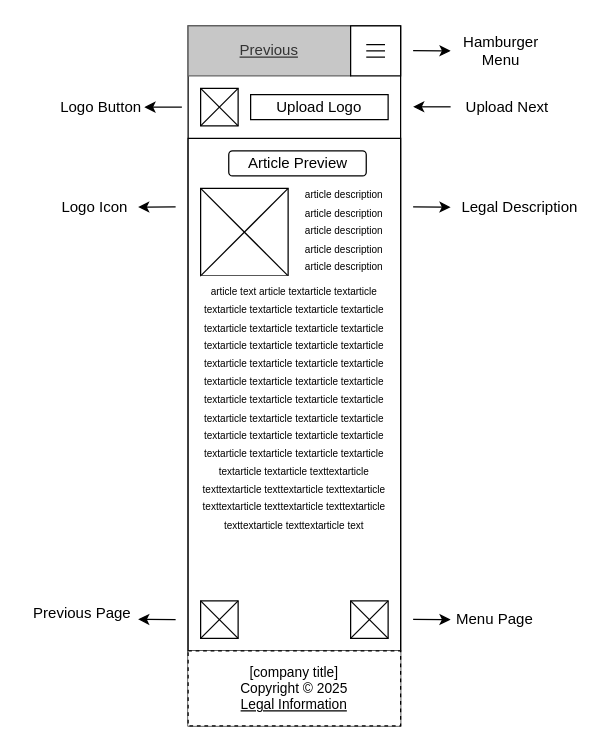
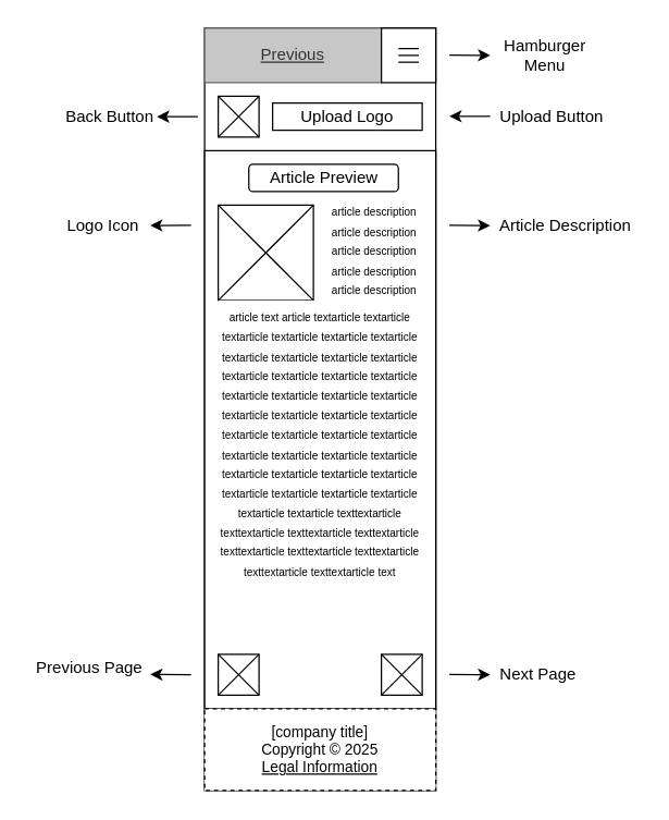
  <mxCell id="0" />
  <mxCell id="1" parent="0" />
  <mxCell id="2" value="" style="rounded=0;whiteSpace=wrap;html=1;" parent="1" vertex="1"><mxGeometry x="150" y="20" width="170" height="560" as="geometry" /></mxCell>
  <mxCell id="3" value="Upload Logo" style="rounded=0;whiteSpace=wrap;html=1;" parent="1" vertex="1"><mxGeometry x="200" y="75" width="110" height="20" as="geometry" /></mxCell>
  <mxCell id="4" value="" style="rounded=0;whiteSpace=wrap;html=1;" parent="1" vertex="1"><mxGeometry x="150" y="110" width="170" height="410" as="geometry" /></mxCell>
  <mxCell id="5" value="" style="rounded=0;whiteSpace=wrap;html=1;" parent="1" vertex="1"><mxGeometry x="160" y="150" width="70" height="70" as="geometry" /></mxCell>
  <mxCell id="6" value="" style="endArrow=classic;html=1;rounded=0;" parent="1" edge="1"><mxGeometry width="50" height="50" relative="1" as="geometry"><mxPoint x="140" y="164.76" as="sourcePoint" /><mxPoint x="110" y="165" as="targetPoint" /></mxGeometry></mxCell>
  <mxCell id="7" value="Logo Icon" style="text;html=1;align=center;verticalAlign=middle;resizable=0;points=[];autosize=1;strokeColor=none;fillColor=none;" parent="1" vertex="1"><mxGeometry x="40" y="155" width="70" height="20" as="geometry" /></mxCell>
  <mxCell id="8" value="" style="endArrow=classic;html=1;rounded=0;" parent="1" edge="1"><mxGeometry width="50" height="50" relative="1" as="geometry"><mxPoint x="330" y="39.8" as="sourcePoint" /><mxPoint x="360" y="40" as="targetPoint" /></mxGeometry></mxCell>
  <mxCell id="9" value="Hamburger&lt;br&gt;Menu" style="text;html=1;align=center;verticalAlign=middle;resizable=0;points=[];autosize=1;strokeColor=none;fillColor=none;" parent="1" vertex="1"><mxGeometry x="360" y="25" width="80" height="30" as="geometry" /></mxCell>
  <mxCell id="10" value="" style="endArrow=classic;html=1;rounded=0;" parent="1" edge="1"><mxGeometry width="50" height="50" relative="1" as="geometry"><mxPoint x="330" y="164.8" as="sourcePoint" /><mxPoint x="360" y="165.04" as="targetPoint" /></mxGeometry></mxCell>
- <mxCell id="11" value="Legal Description" style="text;html=1;align=center;verticalAlign=middle;resizable=0;points=[];autosize=1;strokeColor=none;fillColor=none;" parent="1" vertex="1"><mxGeometry x="360" y="155" width="110" height="20" as="geometry" /></mxCell>
+ <mxCell id="11" value="Article Description" style="text;html=1;align=center;verticalAlign=middle;resizable=0;points=[];autosize=1;strokeColor=none;fillColor=none;" parent="1" vertex="1"><mxGeometry x="360" y="155" width="110" height="20" as="geometry" /></mxCell>
  <mxCell id="12" value="" style="endArrow=none;html=1;rounded=0;exitX=0;exitY=0;exitDx=0;exitDy=0;entryX=1;entryY=1;entryDx=0;entryDy=0;" parent="1" target="5" edge="1"><mxGeometry width="50" height="50" relative="1" as="geometry"><mxPoint x="160" y="150" as="sourcePoint" /><mxPoint x="210" y="200" as="targetPoint" /></mxGeometry></mxCell>
  <mxCell id="13" value="" style="endArrow=none;html=1;rounded=0;exitX=0;exitY=1;exitDx=0;exitDy=0;entryX=1;entryY=0;entryDx=0;entryDy=0;" parent="1" source="5" target="5" edge="1"><mxGeometry width="50" height="50" relative="1" as="geometry"><mxPoint x="170" y="160" as="sourcePoint" /><mxPoint x="220" y="210" as="targetPoint" /></mxGeometry></mxCell>
  <mxCell id="14" value="&lt;font style=&quot;font-size: 8px&quot;&gt;article description article description article description article description article description article description&amp;nbsp;&lt;/font&gt;" style="rounded=0;whiteSpace=wrap;html=1;strokeColor=none;" parent="1" vertex="1"><mxGeometry x="240" y="160" width="70" height="60" as="geometry" /></mxCell>
  <mxCell id="15" value="&lt;font style=&quot;font-size: 8px&quot;&gt;article text&amp;nbsp;&lt;/font&gt;&lt;span style=&quot;font-size: 8px&quot;&gt;article text&lt;/span&gt;&lt;span style=&quot;font-size: 8px&quot;&gt;article text&lt;/span&gt;&lt;span style=&quot;font-size: 8px&quot;&gt;article text&lt;/span&gt;&lt;span style=&quot;font-size: 8px&quot;&gt;article text&lt;/span&gt;&lt;span style=&quot;font-size: 8px&quot;&gt;article text&lt;/span&gt;&lt;span style=&quot;font-size: 8px&quot;&gt;article text&lt;/span&gt;&lt;span style=&quot;font-size: 8px&quot;&gt;article text&lt;/span&gt;&lt;span style=&quot;font-size: 8px&quot;&gt;article text&lt;/span&gt;&lt;span style=&quot;font-size: 8px&quot;&gt;article text&lt;/span&gt;&lt;span style=&quot;font-size: 8px&quot;&gt;article text&lt;/span&gt;&lt;span style=&quot;font-size: 8px&quot;&gt;article text&lt;/span&gt;&lt;span style=&quot;font-size: 8px&quot;&gt;article text&lt;/span&gt;&lt;span style=&quot;font-size: 8px&quot;&gt;article text&lt;/span&gt;&lt;span style=&quot;font-size: 8px&quot;&gt;article text&lt;/span&gt;&lt;span style=&quot;font-size: 8px&quot;&gt;article text&lt;/span&gt;&lt;span style=&quot;font-size: 8px&quot;&gt;article text&lt;/span&gt;&lt;span style=&quot;font-size: 8px&quot;&gt;article text&lt;/span&gt;&lt;span style=&quot;font-size: 8px&quot;&gt;article text&lt;/span&gt;&lt;span style=&quot;font-size: 8px&quot;&gt;article text&lt;/span&gt;&lt;span style=&quot;font-size: 8px&quot;&gt;article text&lt;/span&gt;&lt;span style=&quot;font-size: 8px&quot;&gt;article text&lt;/span&gt;&lt;span style=&quot;font-size: 8px&quot;&gt;article text&lt;/span&gt;&lt;span style=&quot;font-size: 8px&quot;&gt;article text&lt;/span&gt;&lt;span style=&quot;font-size: 8px&quot;&gt;article text&lt;/span&gt;&lt;span style=&quot;font-size: 8px&quot;&gt;article text&lt;/span&gt;&lt;span style=&quot;font-size: 8px&quot;&gt;article text&lt;/span&gt;&lt;span style=&quot;font-size: 8px&quot;&gt;article text&lt;/span&gt;&lt;span style=&quot;font-size: 8px&quot;&gt;article text&lt;/span&gt;&lt;span style=&quot;font-size: 8px&quot;&gt;article text&lt;/span&gt;&lt;span style=&quot;font-size: 8px&quot;&gt;article text&lt;/span&gt;&lt;span style=&quot;font-size: 8px&quot;&gt;article text&lt;/span&gt;&lt;span style=&quot;font-size: 8px&quot;&gt;article text&lt;/span&gt;&lt;span style=&quot;font-size: 8px&quot;&gt;article text&lt;/span&gt;&lt;span style=&quot;font-size: 8px&quot;&gt;article text&lt;/span&gt;&lt;span style=&quot;font-size: 8px&quot;&gt;article text&lt;/span&gt;&lt;span style=&quot;font-size: 8px&quot;&gt;article text&lt;/span&gt;&lt;span style=&quot;font-size: 8px&quot;&gt;article text&lt;/span&gt;&lt;span style=&quot;font-size: 8px&quot;&gt;article text&lt;/span&gt;&lt;span style=&quot;font-size: 8px&quot;&gt;article text&lt;/span&gt;&lt;span style=&quot;font-size: 8px&quot;&gt;article text&lt;/span&gt;&lt;span style=&quot;font-size: 8px&quot;&gt;article text&lt;/span&gt;&lt;span style=&quot;font-size: 8px&quot;&gt;text&lt;/span&gt;&lt;span style=&quot;font-size: 8px&quot;&gt;article text&lt;/span&gt;&lt;span style=&quot;font-size: 8px&quot;&gt;text&lt;/span&gt;&lt;span style=&quot;font-size: 8px&quot;&gt;article text&lt;/span&gt;&lt;span style=&quot;font-size: 8px&quot;&gt;text&lt;/span&gt;&lt;span style=&quot;font-size: 8px&quot;&gt;article text&lt;/span&gt;&lt;span style=&quot;font-size: 8px&quot;&gt;text&lt;/span&gt;&lt;span style=&quot;font-size: 8px&quot;&gt;article text&lt;/span&gt;&lt;span style=&quot;font-size: 8px&quot;&gt;text&lt;/span&gt;&lt;span style=&quot;font-size: 8px&quot;&gt;article text&lt;/span&gt;&lt;span style=&quot;font-size: 8px&quot;&gt;text&lt;/span&gt;&lt;span style=&quot;font-size: 8px&quot;&gt;article text&lt;/span&gt;&lt;span style=&quot;font-size: 8px&quot;&gt;text&lt;/span&gt;&lt;span style=&quot;font-size: 8px&quot;&gt;article text&lt;/span&gt;&lt;span style=&quot;font-size: 8px&quot;&gt;text&lt;/span&gt;&lt;span style=&quot;font-size: 8px&quot;&gt;article text&lt;/span&gt;&lt;span style=&quot;font-size: 8px&quot;&gt;text&lt;/span&gt;&lt;span style=&quot;font-size: 8px&quot;&gt;article text&lt;/span&gt;" style="rounded=0;whiteSpace=wrap;html=1;strokeColor=none;" parent="1" vertex="1"><mxGeometry x="160" y="220" width="150" height="210" as="geometry" /></mxCell>
  <mxCell id="16" value="" style="endArrow=classic;html=1;rounded=0;" parent="1" edge="1"><mxGeometry width="50" height="50" relative="1" as="geometry"><mxPoint x="145" y="85" as="sourcePoint" /><mxPoint x="115" y="85" as="targetPoint" /></mxGeometry></mxCell>
- <mxCell id="17" value="Logo Button" style="text;html=1;align=center;verticalAlign=middle;resizable=0;points=[];autosize=1;strokeColor=none;fillColor=none;" parent="1" vertex="1"><mxGeometry x="40" y="75" width="80" height="20" as="geometry" /></mxCell>
+ <mxCell id="17" value="Back Button" style="text;html=1;align=center;verticalAlign=middle;resizable=0;points=[];autosize=1;strokeColor=none;fillColor=none;" parent="1" vertex="1"><mxGeometry x="40" y="75" width="80" height="20" as="geometry" /></mxCell>
  <mxCell id="18" value="" style="rounded=0;whiteSpace=wrap;html=1;" parent="1" vertex="1"><mxGeometry x="280" y="480" width="30" height="30" as="geometry" /></mxCell>
  <mxCell id="19" value="" style="endArrow=none;html=1;rounded=0;exitX=0;exitY=0;exitDx=0;exitDy=0;entryX=1;entryY=1;entryDx=0;entryDy=0;" parent="1" source="18" target="18" edge="1"><mxGeometry width="50" height="50" relative="1" as="geometry"><mxPoint x="400" y="730" as="sourcePoint" /><mxPoint x="450" y="680" as="targetPoint" /></mxGeometry></mxCell>
  <mxCell id="20" value="" style="endArrow=none;html=1;rounded=0;exitX=0;exitY=1;exitDx=0;exitDy=0;entryX=1;entryY=0;entryDx=0;entryDy=0;" parent="1" source="18" target="18" edge="1"><mxGeometry width="50" height="50" relative="1" as="geometry"><mxPoint x="290" y="480" as="sourcePoint" /><mxPoint x="330" y="520" as="targetPoint" /></mxGeometry></mxCell>
  <mxCell id="21" value="" style="endArrow=classic;html=1;rounded=0;" parent="1" edge="1"><mxGeometry width="50" height="50" relative="1" as="geometry"><mxPoint x="330" y="494.76" as="sourcePoint" /><mxPoint x="360" y="495" as="targetPoint" /></mxGeometry></mxCell>
- <mxCell id="22" value="Menu Page" style="text;html=1;align=center;verticalAlign=middle;resizable=0;points=[];autosize=1;strokeColor=none;fillColor=none;" parent="1" vertex="1"><mxGeometry x="360" y="485" width="70" height="20" as="geometry" /></mxCell>
+ <mxCell id="22" value="Next Page" style="text;html=1;align=center;verticalAlign=middle;resizable=0;points=[];autosize=1;strokeColor=none;fillColor=none;" parent="1" vertex="1"><mxGeometry x="360" y="485" width="70" height="20" as="geometry" /></mxCell>
  <mxCell id="23" value="" style="rounded=0;whiteSpace=wrap;html=1;" parent="1" vertex="1"><mxGeometry x="160" y="70" width="30" height="30" as="geometry" /></mxCell>
  <mxCell id="24" value="" style="endArrow=none;html=1;rounded=0;exitX=0;exitY=0;exitDx=0;exitDy=0;entryX=1;entryY=1;entryDx=0;entryDy=0;" parent="1" source="23" target="23" edge="1"><mxGeometry width="50" height="50" relative="1" as="geometry"><mxPoint x="280" y="320" as="sourcePoint" /><mxPoint x="330" y="270" as="targetPoint" /></mxGeometry></mxCell>
  <mxCell id="25" value="" style="endArrow=none;html=1;rounded=0;exitX=0;exitY=1;exitDx=0;exitDy=0;entryX=1;entryY=0;entryDx=0;entryDy=0;" parent="1" source="23" target="23" edge="1"><mxGeometry width="50" height="50" relative="1" as="geometry"><mxPoint x="170" y="70" as="sourcePoint" /><mxPoint x="210" y="110" as="targetPoint" /></mxGeometry></mxCell>
  <mxCell id="26" value="" style="rounded=0;whiteSpace=wrap;html=1;" parent="1" vertex="1"><mxGeometry x="160" y="480" width="30" height="30" as="geometry" /></mxCell>
  <mxCell id="27" value="" style="endArrow=none;html=1;rounded=0;exitX=0;exitY=0;exitDx=0;exitDy=0;entryX=1;entryY=1;entryDx=0;entryDy=0;" parent="1" source="26" target="26" edge="1"><mxGeometry width="50" height="50" relative="1" as="geometry"><mxPoint x="280" y="730" as="sourcePoint" /><mxPoint x="330" y="680" as="targetPoint" /></mxGeometry></mxCell>
  <mxCell id="28" value="" style="endArrow=none;html=1;rounded=0;exitX=0;exitY=1;exitDx=0;exitDy=0;entryX=1;entryY=0;entryDx=0;entryDy=0;" parent="1" source="26" target="26" edge="1"><mxGeometry width="50" height="50" relative="1" as="geometry"><mxPoint x="170" y="480" as="sourcePoint" /><mxPoint x="210" y="520" as="targetPoint" /></mxGeometry></mxCell>
  <mxCell id="29" value="" style="endArrow=classic;html=1;rounded=0;" parent="1" edge="1"><mxGeometry width="50" height="50" relative="1" as="geometry"><mxPoint x="140" y="495" as="sourcePoint" /><mxPoint x="110" y="494.76" as="targetPoint" /></mxGeometry></mxCell>
  <mxCell id="30" value="Previous Page" style="text;html=1;align=center;verticalAlign=middle;resizable=0;points=[];autosize=1;strokeColor=none;fillColor=none;" parent="1" vertex="1"><mxGeometry x="20" y="480" width="90" height="20" as="geometry" /></mxCell>
  <mxCell id="31" value="&lt;u&gt;Previous&lt;/u&gt;" style="rounded=0;whiteSpace=wrap;html=1;fillColor=#C7C7C7;strokeColor=#666666;fontColor=#333333;" parent="1" vertex="1"><mxGeometry x="150" y="20" width="130" height="40" as="geometry" /></mxCell>
  <mxCell id="32" value="" style="rounded=0;whiteSpace=wrap;html=1;labelBackgroundColor=#FFFFFF;fontSize=10;fillColor=#FFFFFF;align=center;" parent="1" vertex="1"><mxGeometry x="280" y="20" width="40" height="40" as="geometry" /></mxCell>
  <mxCell id="33" value="" style="group" parent="1" vertex="1" connectable="0"><mxGeometry x="292.5" y="35" width="15" height="10" as="geometry" /></mxCell>
  <mxCell id="34" value="" style="endArrow=none;html=1;" parent="33" edge="1"><mxGeometry width="50" height="50" relative="1" as="geometry"><mxPoint as="sourcePoint" /><mxPoint x="15" as="targetPoint" /></mxGeometry></mxCell>
  <mxCell id="35" value="" style="endArrow=none;html=1;" parent="33" edge="1"><mxGeometry width="50" height="50" relative="1" as="geometry"><mxPoint y="5" as="sourcePoint" /><mxPoint x="15" y="5" as="targetPoint" /><Array as="points"><mxPoint y="5" /></Array></mxGeometry></mxCell>
  <mxCell id="36" value="" style="endArrow=none;html=1;" parent="33" edge="1"><mxGeometry width="50" height="50" relative="1" as="geometry"><mxPoint y="10" as="sourcePoint" /><mxPoint x="15" y="10" as="targetPoint" /><Array as="points"><mxPoint y="10" /></Array></mxGeometry></mxCell>
  <mxCell id="37" value="[company title]&lt;br&gt;Copyright&amp;nbsp;© 2025&lt;br&gt;&lt;u&gt;Legal Information&lt;/u&gt;" style="rounded=0;whiteSpace=wrap;html=1;labelBackgroundColor=#FFFFFF;fontSize=11;fillColor=#FFFFFF;align=center;dashed=1;" parent="1" vertex="1"><mxGeometry x="150" y="520" width="170" height="60" as="geometry" /></mxCell>
  <mxCell id="38" value="Article Preview" style="whiteSpace=wrap;html=1;rounded=1;" vertex="1" parent="1"><mxGeometry x="182.5" y="120" width="110" height="20" as="geometry" /></mxCell>
  <mxCell id="39" value="" style="endArrow=classic;html=1;rounded=0;" edge="1" parent="1"><mxGeometry width="50" height="50" relative="1" as="geometry"><mxPoint x="360" y="84.76" as="sourcePoint" /><mxPoint x="330" y="84.76" as="targetPoint" /></mxGeometry></mxCell>
- <mxCell id="40" value="Upload Next" style="text;html=1;align=center;verticalAlign=middle;resizable=0;points=[];autosize=1;strokeColor=none;fillColor=none;" vertex="1" parent="1"><mxGeometry x="360" y="75" width="90" height="20" as="geometry" /></mxCell>
+ <mxCell id="40" value="Upload Button" style="text;html=1;align=center;verticalAlign=middle;resizable=0;points=[];autosize=1;strokeColor=none;fillColor=none;" vertex="1" parent="1"><mxGeometry x="360" y="75" width="90" height="20" as="geometry" /></mxCell>
